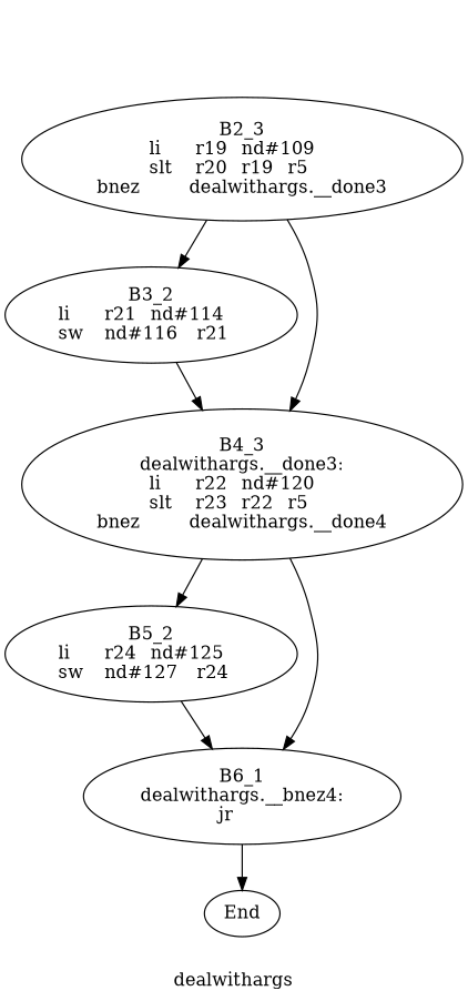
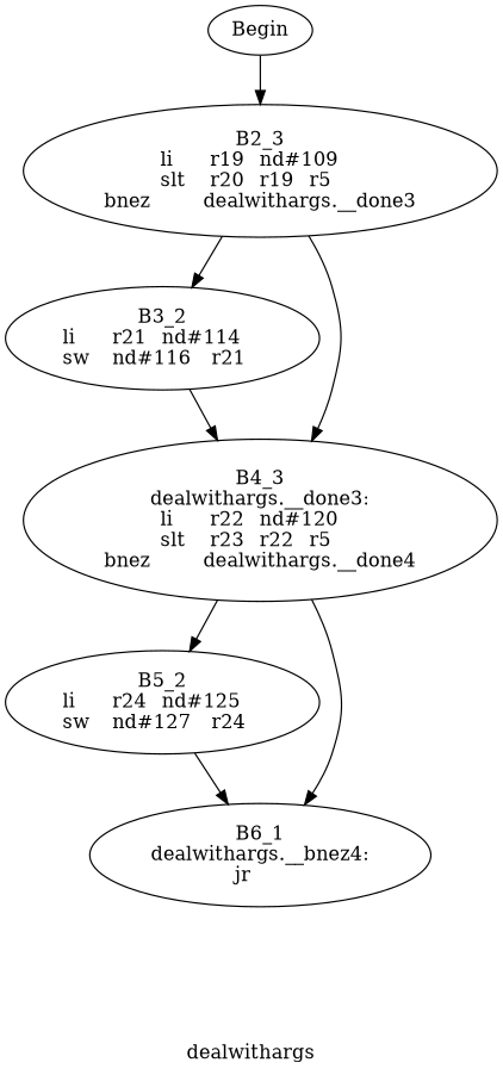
  digraph {
    color=purple
    label=dealwithargs
    style=dashed
+   n1 [label=Begin]
    n2 [label="B2_3\nli	r19	nd#109	\nslt	r20	r19	r5	\nbnez	dealwithargs.__done3\n"]
    n3 [label="B3_2\nli	r21	nd#114	\nsw	nd#116	r21	\n"]
    n4 [label="B4_3\ndealwithargs.__done3:\nli	r22	nd#120	\nslt	r23	r22	r5	\nbnez	dealwithargs.__done4\n"]
    n5 [label="B5_2\nli	r24	nd#125	\nsw	nd#127	r24	\n"]
    n6 [label="B6_1\ndealwithargs.__bnez4:\njr	\n"]
-   n7 [label=End]
+   n1 -> n2
    n2 -> n3
    n2 -> n4
    n3 -> n4
    n4 -> n5
    n4 -> n6
    n5 -> n6
-   n6 -> n7
  }
